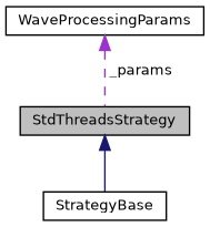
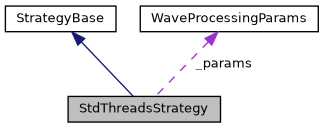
  digraph {
    node [color=black fillcolor=white fontname=Helvetica fontsize=10 shape=record style=filled]
    edge [dir=back fontname=Helvetica fontsize=10 labelfontname=Helvetica labelfontsize=10]
    n1 [fillcolor=grey75 fontcolor=black height=0.2 label=StdThreadsStrategy width=0.4]
    n2 [height=0.2 label=StrategyBase width=0.4]
    n3 [height=0.2 label=WaveProcessingParams width=0.4]
-   n1 -> n2 [color=midnightblue style=solid]
+   n2 -> n1 [color=midnightblue style=solid]
    n3 -> n1 [color=darkorchid3 label=" _params" style=dashed]
  }
